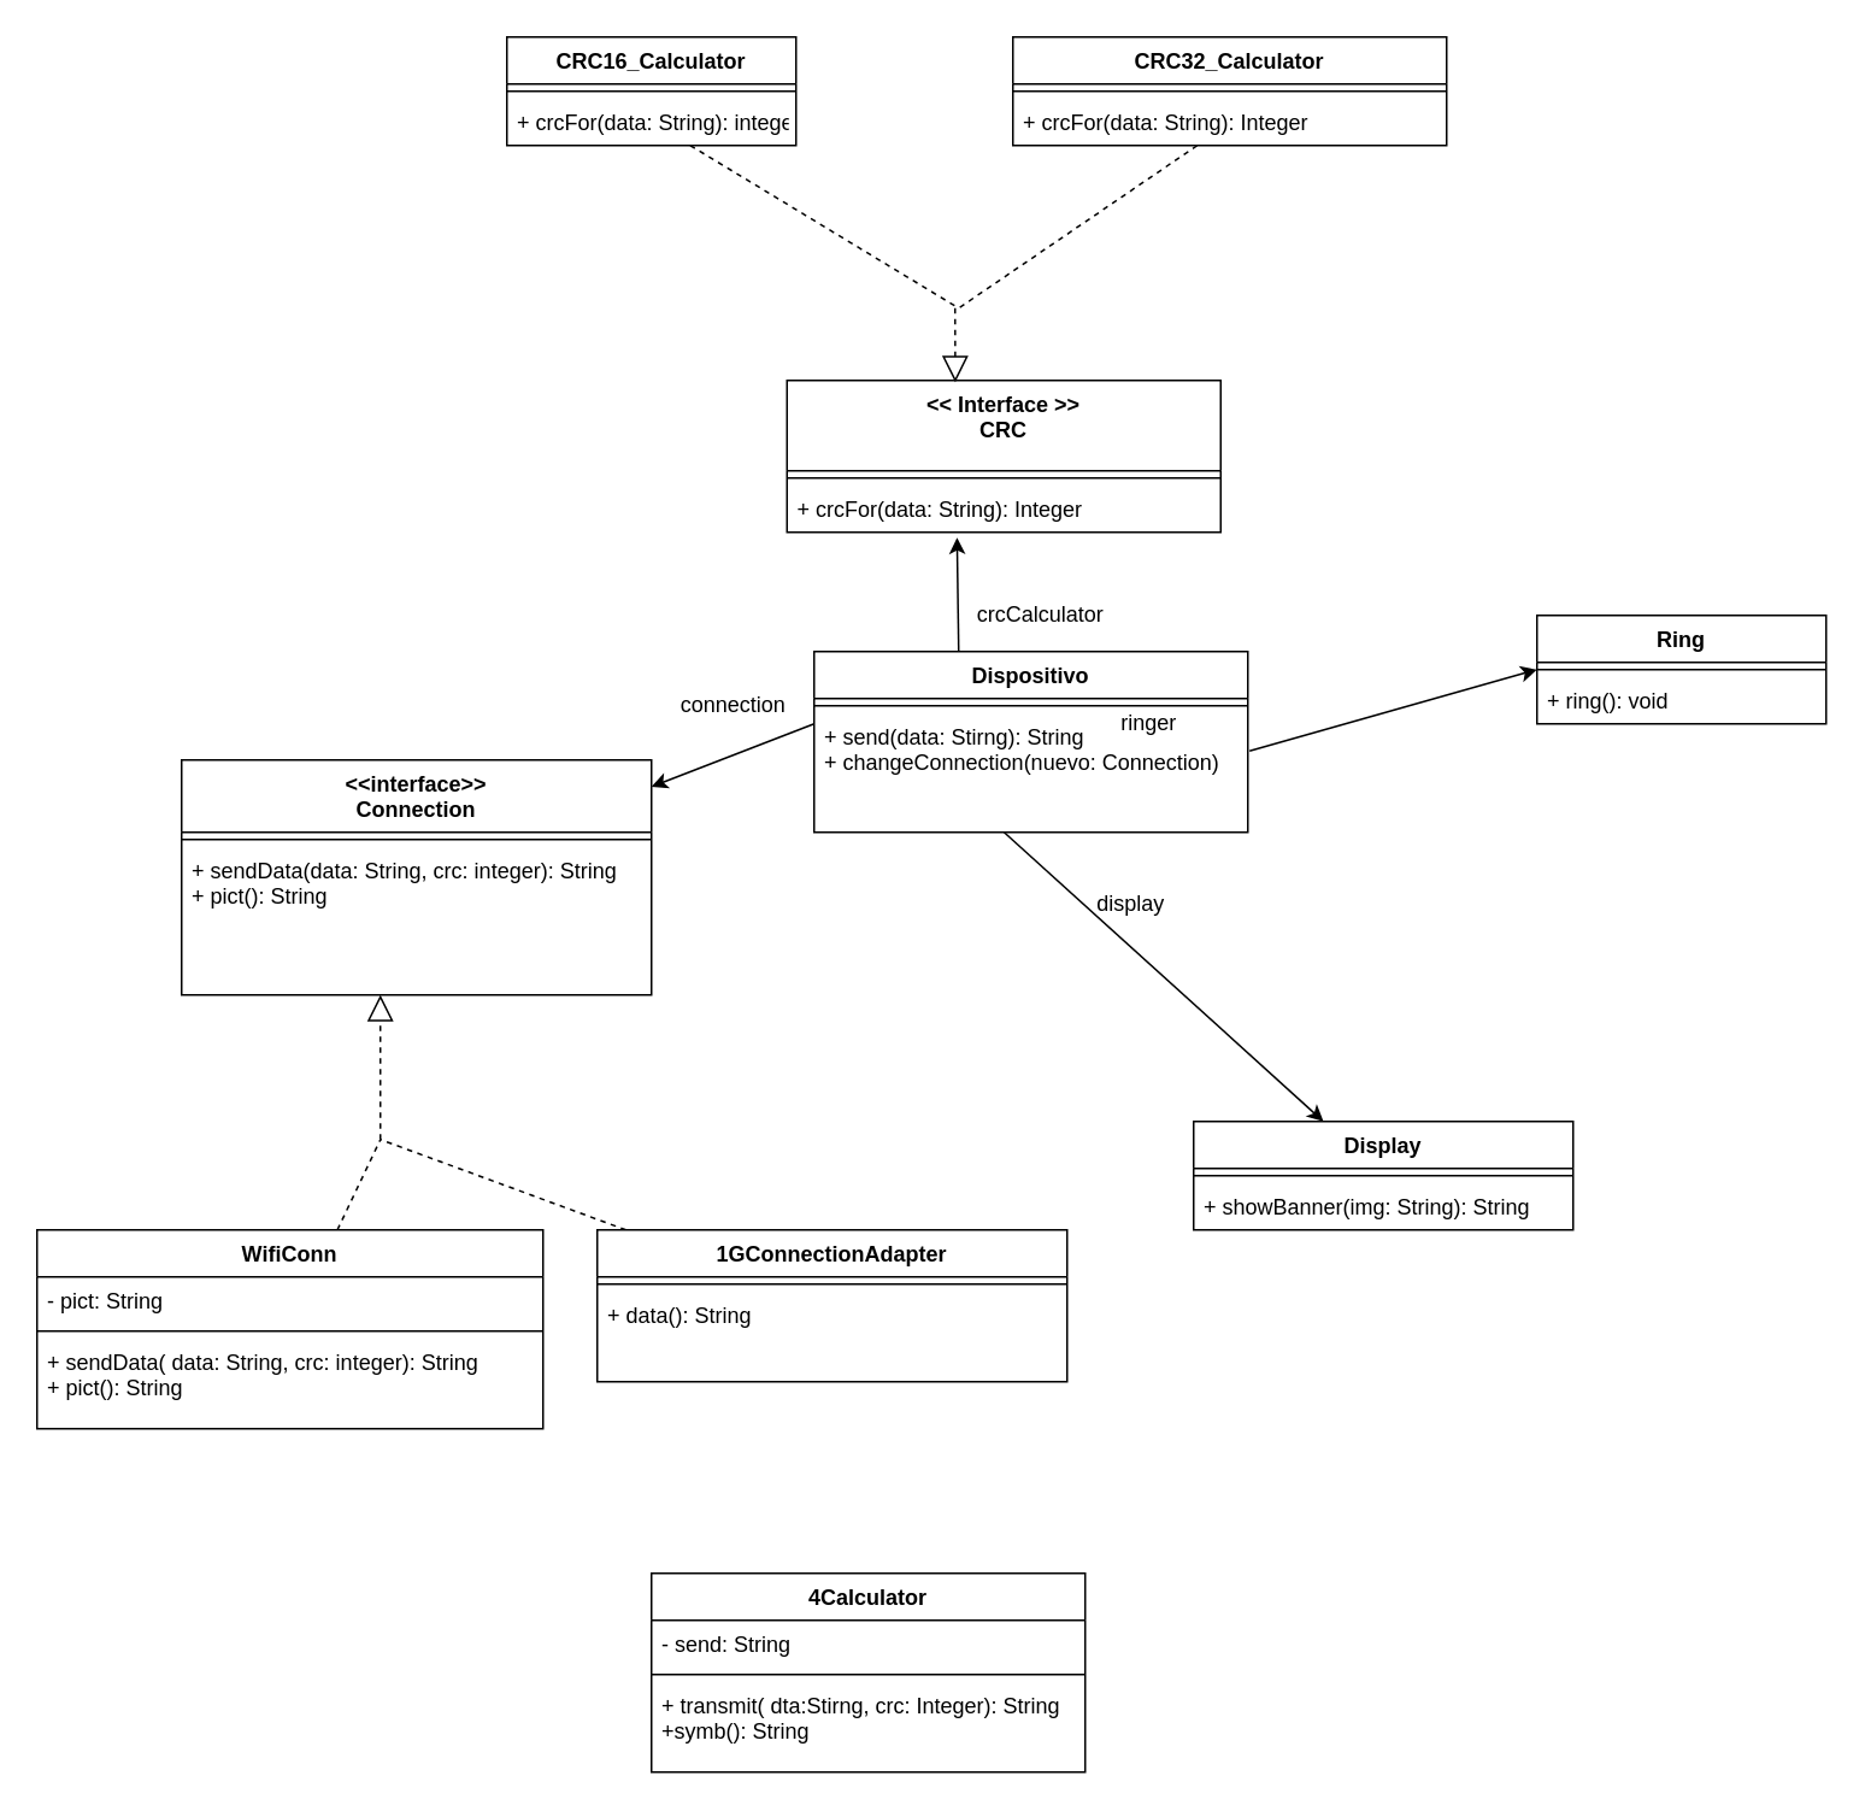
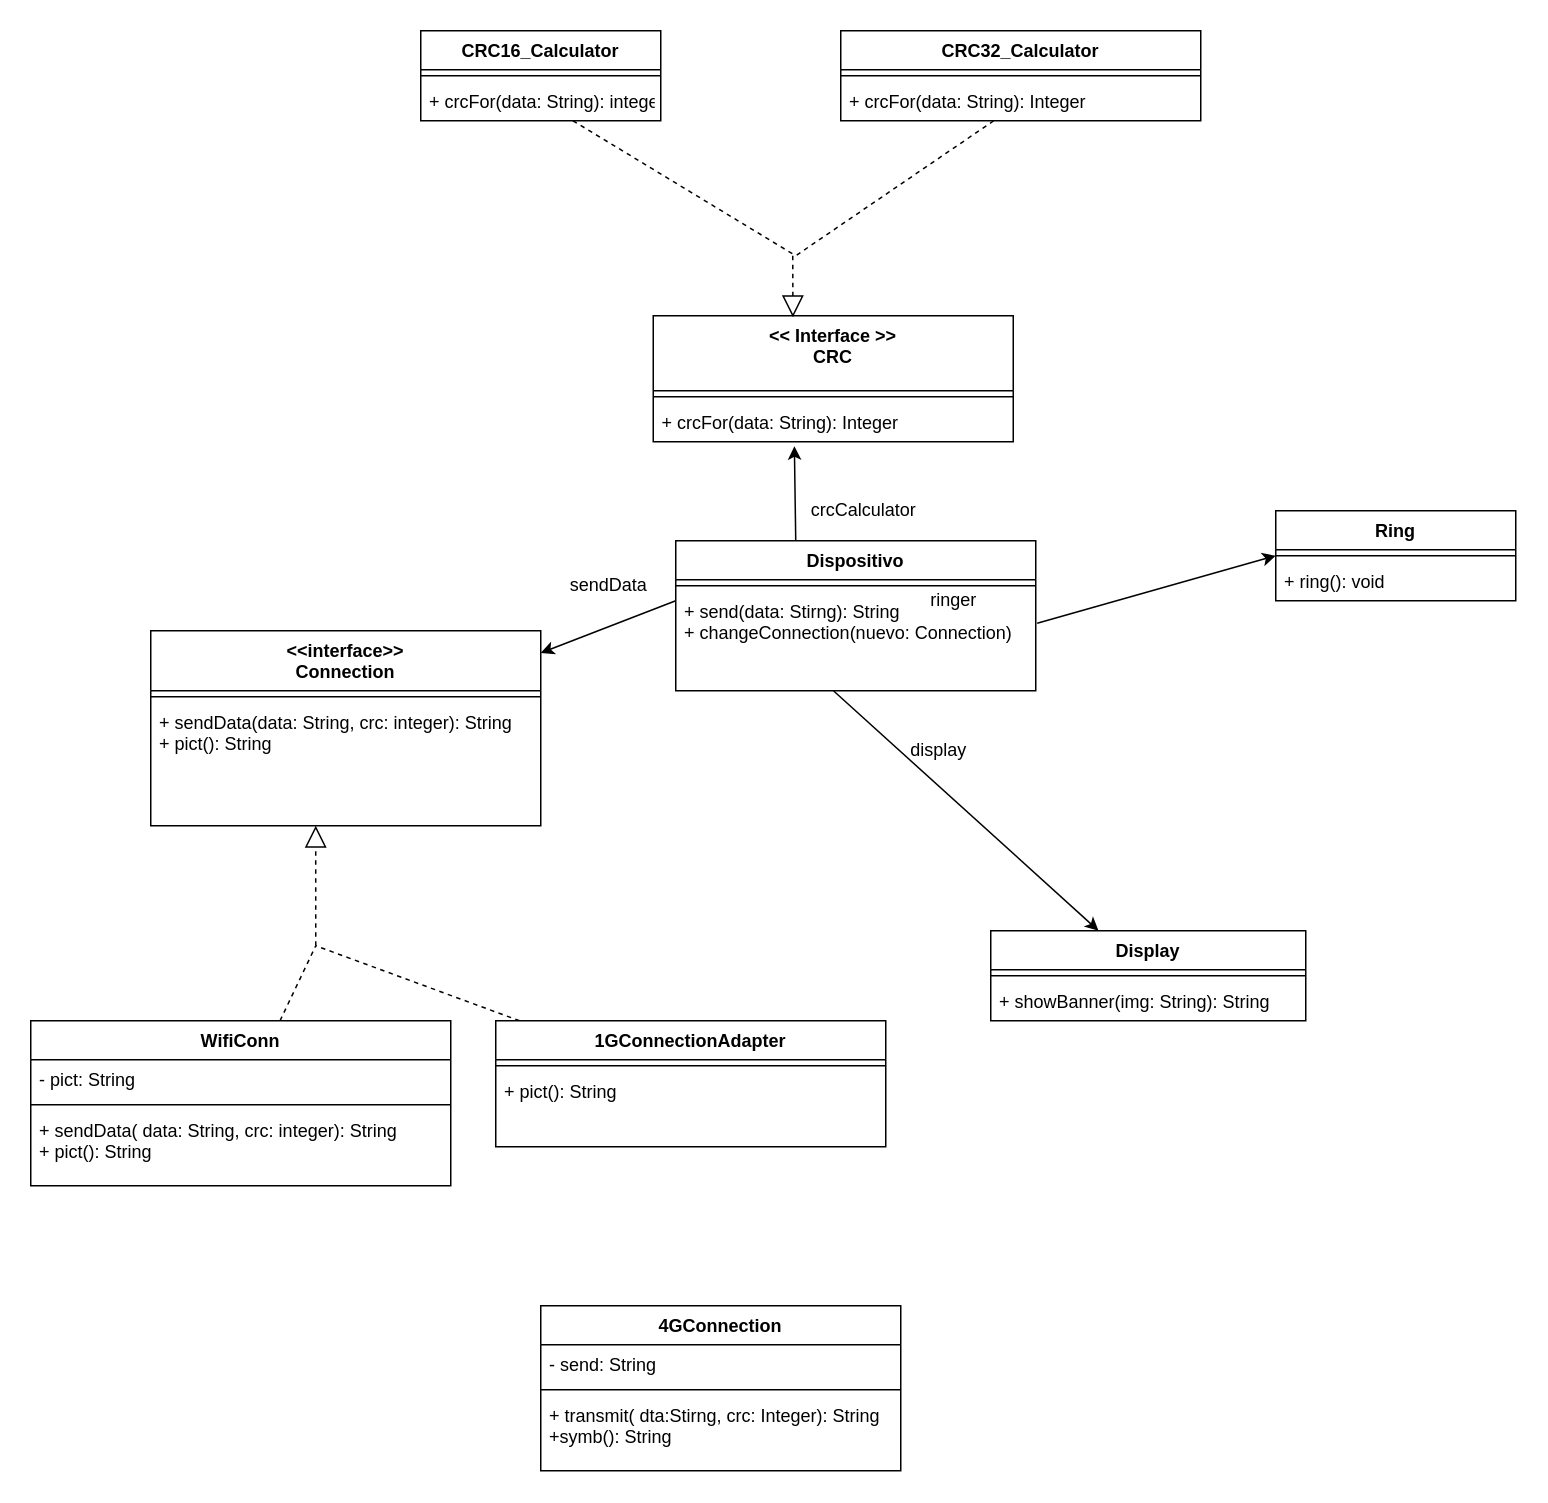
  <mxCell id="0" />
  <mxCell id="1" parent="0" />
  <mxCell id="2" value="Dispositivo" style="swimlane;fontStyle=1;align=center;verticalAlign=top;childLayout=stackLayout;horizontal=1;startSize=26;horizontalStack=0;resizeParent=1;resizeParentMax=0;resizeLast=0;collapsible=1;marginBottom=0;" vertex="1" parent="1"><mxGeometry x="450" y="360" width="240" height="100" as="geometry" /></mxCell>
  <mxCell id="3" value="" style="line;strokeWidth=1;fillColor=none;align=left;verticalAlign=middle;spacingTop=-1;spacingLeft=3;spacingRight=3;rotatable=0;labelPosition=right;points=[];portConstraint=eastwest;" vertex="1" parent="2"><mxGeometry y="26" width="240" height="8" as="geometry" /></mxCell>
  <mxCell id="4" value="+ send(data: Stirng): String&#10;+ changeConnection(nuevo: Connection)" style="text;strokeColor=none;fillColor=none;align=left;verticalAlign=top;spacingLeft=4;spacingRight=4;overflow=hidden;rotatable=0;points=[[0,0.5],[1,0.5]];portConstraint=eastwest;" vertex="1" parent="2"><mxGeometry y="34" width="240" height="66" as="geometry" /></mxCell>
  <mxCell id="5" value="Ring" style="swimlane;fontStyle=1;align=center;verticalAlign=top;childLayout=stackLayout;horizontal=1;startSize=26;horizontalStack=0;resizeParent=1;resizeParentMax=0;resizeLast=0;collapsible=1;marginBottom=0;" vertex="1" parent="1"><mxGeometry x="850" y="340" width="160" height="60" as="geometry" /></mxCell>
  <mxCell id="6" value="" style="line;strokeWidth=1;fillColor=none;align=left;verticalAlign=middle;spacingTop=-1;spacingLeft=3;spacingRight=3;rotatable=0;labelPosition=right;points=[];portConstraint=eastwest;" vertex="1" parent="5"><mxGeometry y="26" width="160" height="8" as="geometry" /></mxCell>
  <mxCell id="7" value="+ ring(): void" style="text;strokeColor=none;fillColor=none;align=left;verticalAlign=top;spacingLeft=4;spacingRight=4;overflow=hidden;rotatable=0;points=[[0,0.5],[1,0.5]];portConstraint=eastwest;" vertex="1" parent="5"><mxGeometry y="34" width="160" height="26" as="geometry" /></mxCell>
  <mxCell id="8" value="ringer" style="text;html=1;align=center;verticalAlign=middle;resizable=0;points=[];autosize=1;strokeColor=none;fillColor=none;" vertex="1" parent="1"><mxGeometry x="610" y="390" width="50" height="20" as="geometry" /></mxCell>
  <mxCell id="9" value="CRC16_Calculator" style="swimlane;fontStyle=1;align=center;verticalAlign=top;childLayout=stackLayout;horizontal=1;startSize=26;horizontalStack=0;resizeParent=1;resizeParentMax=0;resizeLast=0;collapsible=1;marginBottom=0;" vertex="1" parent="1"><mxGeometry x="280" y="20" width="160" height="60" as="geometry" /></mxCell>
  <mxCell id="10" value="" style="line;strokeWidth=1;fillColor=none;align=left;verticalAlign=middle;spacingTop=-1;spacingLeft=3;spacingRight=3;rotatable=0;labelPosition=right;points=[];portConstraint=eastwest;" vertex="1" parent="9"><mxGeometry y="26" width="160" height="8" as="geometry" /></mxCell>
  <mxCell id="11" value="+ crcFor(data: String): integer" style="text;strokeColor=none;fillColor=none;align=left;verticalAlign=top;spacingLeft=4;spacingRight=4;overflow=hidden;rotatable=0;points=[[0,0.5],[1,0.5]];portConstraint=eastwest;" vertex="1" parent="9"><mxGeometry y="34" width="160" height="26" as="geometry" /></mxCell>
  <mxCell id="12" value="" style="endArrow=classic;html=1;rounded=0;entryX=0.392;entryY=1.115;entryDx=0;entryDy=0;entryPerimeter=0;" edge="1" parent="1" target="37"><mxGeometry width="50" height="50" relative="1" as="geometry"><mxPoint x="530" y="360" as="sourcePoint" /><mxPoint x="610" y="340" as="targetPoint" /></mxGeometry></mxCell>
  <mxCell id="13" value="crcCalculator" style="text;html=1;align=center;verticalAlign=middle;resizable=0;points=[];autosize=1;strokeColor=none;fillColor=none;" vertex="1" parent="1"><mxGeometry x="530" y="330" width="90" height="20" as="geometry" /></mxCell>
  <mxCell id="14" value="&lt;&lt;interface&gt;&gt;&#10;Connection" style="swimlane;fontStyle=1;align=center;verticalAlign=top;childLayout=stackLayout;horizontal=1;startSize=40;horizontalStack=0;resizeParent=1;resizeParentMax=0;resizeLast=0;collapsible=1;marginBottom=0;" vertex="1" parent="1"><mxGeometry x="100" y="420" width="260" height="130" as="geometry" /></mxCell>
  <mxCell id="15" value="" style="line;strokeWidth=1;fillColor=none;align=left;verticalAlign=middle;spacingTop=-1;spacingLeft=3;spacingRight=3;rotatable=0;labelPosition=right;points=[];portConstraint=eastwest;" vertex="1" parent="14"><mxGeometry y="40" width="260" height="8" as="geometry" /></mxCell>
  <mxCell id="16" value="+ sendData(data: String, crc: integer): String&#10;+ pict(): String" style="text;strokeColor=none;fillColor=none;align=left;verticalAlign=top;spacingLeft=4;spacingRight=4;overflow=hidden;rotatable=0;points=[[0,0.5],[1,0.5]];portConstraint=eastwest;" vertex="1" parent="14"><mxGeometry y="48" width="260" height="82" as="geometry" /></mxCell>
  <mxCell id="17" value="" style="endArrow=classic;html=1;rounded=0;" edge="1" parent="1" target="14"><mxGeometry width="50" height="50" relative="1" as="geometry"><mxPoint x="450" y="400" as="sourcePoint" /><mxPoint x="476.508" y="320" as="targetPoint" /></mxGeometry></mxCell>
- <mxCell id="18" value="connection" style="text;html=1;align=center;verticalAlign=middle;resizable=0;points=[];autosize=1;strokeColor=none;fillColor=none;" vertex="1" parent="1"><mxGeometry x="370" y="380" width="70" height="20" as="geometry" /></mxCell>
+ <mxCell id="18" value="sendData" style="text;html=1;align=center;verticalAlign=middle;resizable=0;points=[];autosize=1;strokeColor=none;fillColor=none;" vertex="1" parent="1"><mxGeometry x="370" y="380" width="70" height="20" as="geometry" /></mxCell>
  <mxCell id="19" value="WifiConn" style="swimlane;fontStyle=1;align=center;verticalAlign=top;childLayout=stackLayout;horizontal=1;startSize=26;horizontalStack=0;resizeParent=1;resizeParentMax=0;resizeLast=0;collapsible=1;marginBottom=0;" vertex="1" parent="1"><mxGeometry x="20" y="680" width="280" height="110" as="geometry" /></mxCell>
  <mxCell id="20" value="- pict: String" style="text;strokeColor=none;fillColor=none;align=left;verticalAlign=top;spacingLeft=4;spacingRight=4;overflow=hidden;rotatable=0;points=[[0,0.5],[1,0.5]];portConstraint=eastwest;" vertex="1" parent="19"><mxGeometry y="26" width="280" height="26" as="geometry" /></mxCell>
  <mxCell id="21" value="" style="line;strokeWidth=1;fillColor=none;align=left;verticalAlign=middle;spacingTop=-1;spacingLeft=3;spacingRight=3;rotatable=0;labelPosition=right;points=[];portConstraint=eastwest;" vertex="1" parent="19"><mxGeometry y="52" width="280" height="8" as="geometry" /></mxCell>
  <mxCell id="22" value="+ sendData( data: String, crc: integer): String&#10;+ pict(): String" style="text;strokeColor=none;fillColor=none;align=left;verticalAlign=top;spacingLeft=4;spacingRight=4;overflow=hidden;rotatable=0;points=[[0,0.5],[1,0.5]];portConstraint=eastwest;" vertex="1" parent="19"><mxGeometry y="60" width="280" height="50" as="geometry" /></mxCell>
  <mxCell id="23" value="Display" style="swimlane;fontStyle=1;align=center;verticalAlign=top;childLayout=stackLayout;horizontal=1;startSize=26;horizontalStack=0;resizeParent=1;resizeParentMax=0;resizeLast=0;collapsible=1;marginBottom=0;" vertex="1" parent="1"><mxGeometry x="660" y="620" width="210" height="60" as="geometry" /></mxCell>
  <mxCell id="24" value="" style="line;strokeWidth=1;fillColor=none;align=left;verticalAlign=middle;spacingTop=-1;spacingLeft=3;spacingRight=3;rotatable=0;labelPosition=right;points=[];portConstraint=eastwest;" vertex="1" parent="23"><mxGeometry y="26" width="210" height="8" as="geometry" /></mxCell>
  <mxCell id="25" value="+ showBanner(img: String): String" style="text;strokeColor=none;fillColor=none;align=left;verticalAlign=top;spacingLeft=4;spacingRight=4;overflow=hidden;rotatable=0;points=[[0,0.5],[1,0.5]];portConstraint=eastwest;" vertex="1" parent="23"><mxGeometry y="34" width="210" height="26" as="geometry" /></mxCell>
  <mxCell id="26" value="" style="endArrow=classic;html=1;rounded=0;exitX=0.438;exitY=1;exitDx=0;exitDy=0;exitPerimeter=0;" edge="1" parent="1" source="4" target="23"><mxGeometry width="50" height="50" relative="1" as="geometry"><mxPoint x="460" y="410" as="sourcePoint" /><mxPoint x="370" y="444.773" as="targetPoint" /></mxGeometry></mxCell>
  <mxCell id="27" value="display&lt;br&gt;" style="text;html=1;align=center;verticalAlign=middle;resizable=0;points=[];autosize=1;strokeColor=none;fillColor=none;" vertex="1" parent="1"><mxGeometry x="600" y="490" width="50" height="20" as="geometry" /></mxCell>
- <mxCell id="28" value="4Calculator" style="swimlane;fontStyle=1;align=center;verticalAlign=top;childLayout=stackLayout;horizontal=1;startSize=26;horizontalStack=0;resizeParent=1;resizeParentMax=0;resizeLast=0;collapsible=1;marginBottom=0;" vertex="1" parent="1"><mxGeometry x="360" y="870" width="240" height="110" as="geometry" /></mxCell>
+ <mxCell id="28" value="4GConnection" style="swimlane;fontStyle=1;align=center;verticalAlign=top;childLayout=stackLayout;horizontal=1;startSize=26;horizontalStack=0;resizeParent=1;resizeParentMax=0;resizeLast=0;collapsible=1;marginBottom=0;" vertex="1" parent="1"><mxGeometry x="360" y="870" width="240" height="110" as="geometry" /></mxCell>
  <mxCell id="29" value="- send: String" style="text;strokeColor=none;fillColor=none;align=left;verticalAlign=top;spacingLeft=4;spacingRight=4;overflow=hidden;rotatable=0;points=[[0,0.5],[1,0.5]];portConstraint=eastwest;" vertex="1" parent="28"><mxGeometry y="26" width="240" height="26" as="geometry" /></mxCell>
  <mxCell id="30" value="" style="line;strokeWidth=1;fillColor=none;align=left;verticalAlign=middle;spacingTop=-1;spacingLeft=3;spacingRight=3;rotatable=0;labelPosition=right;points=[];portConstraint=eastwest;" vertex="1" parent="28"><mxGeometry y="52" width="240" height="8" as="geometry" /></mxCell>
  <mxCell id="31" value="+ transmit( dta:Stirng, crc: Integer): String&#10;+symb(): String" style="text;strokeColor=none;fillColor=none;align=left;verticalAlign=top;spacingLeft=4;spacingRight=4;overflow=hidden;rotatable=0;points=[[0,0.5],[1,0.5]];portConstraint=eastwest;" vertex="1" parent="28"><mxGeometry y="60" width="240" height="50" as="geometry" /></mxCell>
  <mxCell id="32" value="CRC32_Calculator" style="swimlane;fontStyle=1;align=center;verticalAlign=top;childLayout=stackLayout;horizontal=1;startSize=26;horizontalStack=0;resizeParent=1;resizeParentMax=0;resizeLast=0;collapsible=1;marginBottom=0;" vertex="1" parent="1"><mxGeometry x="560" y="20" width="240" height="60" as="geometry" /></mxCell>
  <mxCell id="33" value="" style="line;strokeWidth=1;fillColor=none;align=left;verticalAlign=middle;spacingTop=-1;spacingLeft=3;spacingRight=3;rotatable=0;labelPosition=right;points=[];portConstraint=eastwest;" vertex="1" parent="32"><mxGeometry y="26" width="240" height="8" as="geometry" /></mxCell>
  <mxCell id="34" value="+ crcFor(data: String): Integer" style="text;strokeColor=none;fillColor=none;align=left;verticalAlign=top;spacingLeft=4;spacingRight=4;overflow=hidden;rotatable=0;points=[[0,0.5],[1,0.5]];portConstraint=eastwest;" vertex="1" parent="32"><mxGeometry y="34" width="240" height="26" as="geometry" /></mxCell>
  <mxCell id="35" value="&lt;&lt; Interface &gt;&gt;&#10;CRC" style="swimlane;fontStyle=1;align=center;verticalAlign=top;childLayout=stackLayout;horizontal=1;startSize=50;horizontalStack=0;resizeParent=1;resizeParentMax=0;resizeLast=0;collapsible=1;marginBottom=0;" vertex="1" parent="1"><mxGeometry x="435" y="210" width="240" height="84" as="geometry" /></mxCell>
  <mxCell id="36" value="" style="line;strokeWidth=1;fillColor=none;align=left;verticalAlign=middle;spacingTop=-1;spacingLeft=3;spacingRight=3;rotatable=0;labelPosition=right;points=[];portConstraint=eastwest;" vertex="1" parent="35"><mxGeometry y="50" width="240" height="8" as="geometry" /></mxCell>
  <mxCell id="37" value="+ crcFor(data: String): Integer" style="text;strokeColor=none;fillColor=none;align=left;verticalAlign=top;spacingLeft=4;spacingRight=4;overflow=hidden;rotatable=0;points=[[0,0.5],[1,0.5]];portConstraint=eastwest;" vertex="1" parent="35"><mxGeometry y="58" width="240" height="26" as="geometry" /></mxCell>
  <mxCell id="38" value="" style="endArrow=block;dashed=1;endFill=0;endSize=12;html=1;rounded=0;entryX=0.388;entryY=0.012;entryDx=0;entryDy=0;entryPerimeter=0;" edge="1" parent="1" target="35"><mxGeometry width="160" relative="1" as="geometry"><mxPoint x="528" y="170" as="sourcePoint" /><mxPoint x="570" y="210" as="targetPoint" /></mxGeometry></mxCell>
  <mxCell id="39" value="" style="endArrow=none;dashed=1;html=1;rounded=0;" edge="1" parent="1" source="11"><mxGeometry width="50" height="50" relative="1" as="geometry"><mxPoint x="470" y="330" as="sourcePoint" /><mxPoint x="530" y="170" as="targetPoint" /></mxGeometry></mxCell>
  <mxCell id="40" value="" style="endArrow=none;dashed=1;html=1;rounded=0;exitX=0.425;exitY=1;exitDx=0;exitDy=0;exitPerimeter=0;" edge="1" parent="1" source="34"><mxGeometry width="50" height="50" relative="1" as="geometry"><mxPoint x="507.273" y="160" as="sourcePoint" /><mxPoint x="530" y="170" as="targetPoint" /></mxGeometry></mxCell>
  <mxCell id="41" value="" style="endArrow=none;dashed=1;html=1;rounded=0;" edge="1" parent="1" source="45"><mxGeometry width="50" height="50" relative="1" as="geometry"><mxPoint x="320" y="730" as="sourcePoint" /><mxPoint x="210" y="630" as="targetPoint" /></mxGeometry></mxCell>
  <mxCell id="42" value="" style="endArrow=block;dashed=1;endFill=0;endSize=12;html=1;rounded=0;entryX=0.423;entryY=1;entryDx=0;entryDy=0;entryPerimeter=0;" edge="1" parent="1" target="16"><mxGeometry width="160" relative="1" as="geometry"><mxPoint x="210" y="630" as="sourcePoint" /><mxPoint x="538.12" y="221.008" as="targetPoint" /></mxGeometry></mxCell>
  <mxCell id="43" value="" style="endArrow=none;dashed=1;html=1;rounded=0;" edge="1" parent="1" source="19"><mxGeometry width="50" height="50" relative="1" as="geometry"><mxPoint x="360" y="690.077" as="sourcePoint" /><mxPoint x="210" y="630" as="targetPoint" /></mxGeometry></mxCell>
  <mxCell id="44" value="" style="endArrow=classic;html=1;rounded=0;exitX=1.004;exitY=0.318;exitDx=0;exitDy=0;exitPerimeter=0;entryX=0;entryY=0.5;entryDx=0;entryDy=0;entryPerimeter=0;" edge="1" parent="1" source="4" target="6"><mxGeometry width="50" height="50" relative="1" as="geometry"><mxPoint x="720" y="402.5" as="sourcePoint" /><mxPoint x="826.605" y="577.5" as="targetPoint" /></mxGeometry></mxCell>
  <mxCell id="45" value="1GConnectionAdapter" style="swimlane;fontStyle=1;align=center;verticalAlign=top;childLayout=stackLayout;horizontal=1;startSize=26;horizontalStack=0;resizeParent=1;resizeParentMax=0;resizeLast=0;collapsible=1;marginBottom=0;" vertex="1" parent="1"><mxGeometry x="330" y="680" width="260" height="84" as="geometry" /></mxCell>
  <mxCell id="46" value="" style="line;strokeWidth=1;fillColor=none;align=left;verticalAlign=middle;spacingTop=-1;spacingLeft=3;spacingRight=3;rotatable=0;labelPosition=right;points=[];portConstraint=eastwest;" vertex="1" parent="45"><mxGeometry y="26" width="260" height="8" as="geometry" /></mxCell>
- <mxCell id="47" value="+ data(): String" style="text;strokeColor=none;fillColor=none;align=left;verticalAlign=top;spacingLeft=4;spacingRight=4;overflow=hidden;rotatable=0;points=[[0,0.5],[1,0.5]];portConstraint=eastwest;" vertex="1" parent="45"><mxGeometry y="34" width="260" height="50" as="geometry" /></mxCell>
+ <mxCell id="47" value="+ pict(): String" style="text;strokeColor=none;fillColor=none;align=left;verticalAlign=top;spacingLeft=4;spacingRight=4;overflow=hidden;rotatable=0;points=[[0,0.5],[1,0.5]];portConstraint=eastwest;" vertex="1" parent="45"><mxGeometry y="34" width="260" height="50" as="geometry" /></mxCell>
